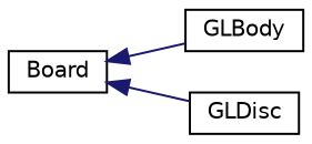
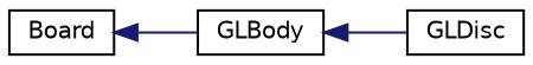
  digraph {
    rankdir=LR
    node [color=black fillcolor=white fontname=Helvetica fontsize=10 shape=record style=filled]
    edge [color=midnightblue dir=back fontname=Helvetica fontsize=10 labelfontname=Helvetica labelfontsize=10 style=solid]
    n1 [height=0.2 label=GLBody width=0.4]
    n2 [height=0.2 label=GLDisc width=0.4]
    n3 [height=0.2 label=Board width=0.4]
-   n3 -> n2
+   n1 -> n2
    n3 -> n1
  }
